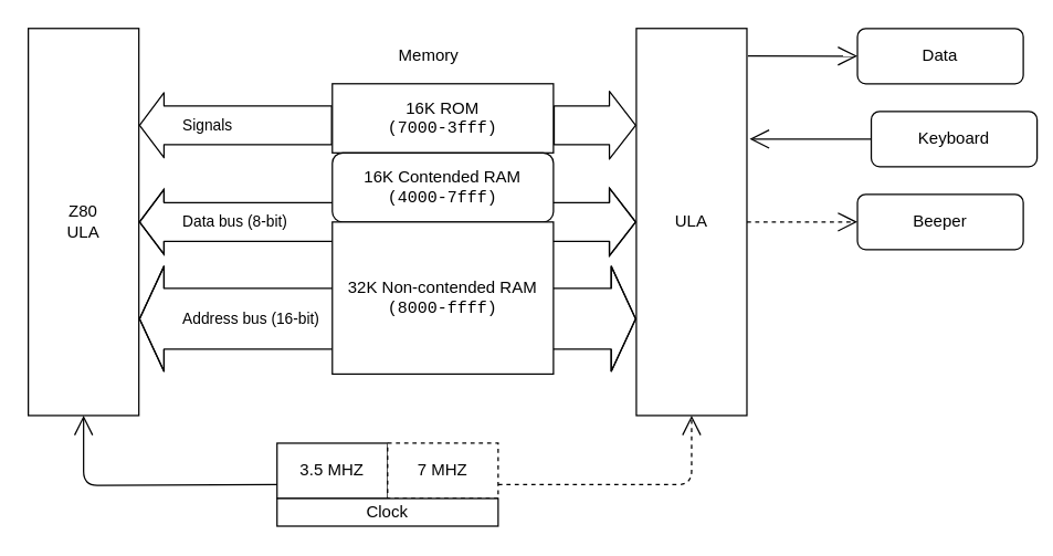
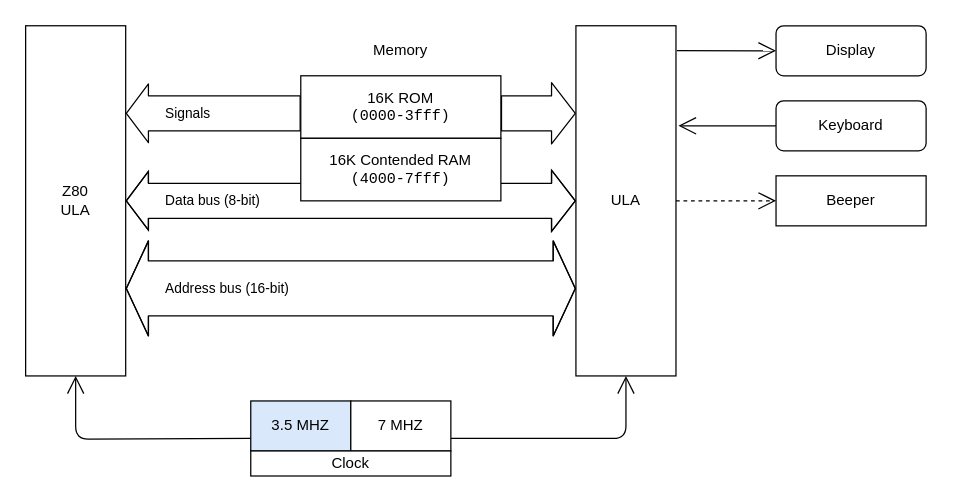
  <mxCell id="0" />
  <mxCell id="1" parent="0" />
  <mxCell id="2" value="Z80&lt;br&gt;ULA" style="rounded=0;whiteSpace=wrap;html=1;" vertex="1" parent="1"><mxGeometry x="20" y="20" width="80" height="280" as="geometry" /></mxCell>
  <mxCell id="3" value="ULA" style="rounded=0;whiteSpace=wrap;html=1;" vertex="1" parent="1"><mxGeometry x="460" y="20" width="80" height="280" as="geometry" /></mxCell>
  <mxCell id="4" value="Data bus (8-bit)" style="shape=flexArrow;endArrow=classic;startArrow=classic;html=1;entryX=0;entryY=0.5;entryDx=0;entryDy=0;startWidth=18;startSize=5.56;width=28;align=left;" edge="1" parent="1" target="3"><mxGeometry x="-0.833" width="100" height="100" relative="1" as="geometry"><mxPoint x="100" y="160" as="sourcePoint" /><mxPoint x="290" y="380" as="targetPoint" /><Array as="points"><mxPoint x="230" y="160" /></Array><mxPoint as="offset" /></mxGeometry></mxCell>
  <mxCell id="5" value="Address bus (16-bit)" style="shape=flexArrow;endArrow=classic;startArrow=classic;html=1;entryX=0;entryY=0.75;entryDx=0;entryDy=0;exitX=1;exitY=0.75;exitDx=0;exitDy=0;startWidth=31;startSize=5.56;width=44;endWidth=31;endSize=5.56;align=left;" edge="1" parent="1" source="2" target="3"><mxGeometry x="-0.833" width="100" height="100" relative="1" as="geometry"><mxPoint x="130" y="400" as="sourcePoint" /><mxPoint x="330" y="400" as="targetPoint" /><Array as="points"><mxPoint x="170" y="230" /></Array><mxPoint as="offset" /></mxGeometry></mxCell>
  <mxCell id="6" value="Signals" style="shape=flexArrow;endArrow=classic;startArrow=none;html=1;entryX=0;entryY=0.25;entryDx=0;entryDy=0;startWidth=18;startSize=5.56;width=28;align=left;strokeWidth=1;" edge="1" parent="1" target="3"><mxGeometry x="-1" y="-270" width="100" height="100" relative="1" as="geometry"><mxPoint x="400" y="90" as="sourcePoint" /><mxPoint x="310" y="170" as="targetPoint" /><Array as="points" /><mxPoint x="-270" y="-270" as="offset" /></mxGeometry></mxCell>
- <mxCell id="7" value="3.5 MHZ" style="rounded=0;whiteSpace=wrap;html=1;" vertex="1" parent="1"><mxGeometry x="200" y="320" width="80" height="40" as="geometry" /></mxCell>
- <mxCell id="8" style="edgeStyle=orthogonalEdgeStyle;html=1;exitX=1;exitY=0.75;exitDx=0;exitDy=0;entryX=0.5;entryY=1;entryDx=0;entryDy=0;endArrow=open;endFill=0;endSize=12;strokeWidth=1;dashed=1;" edge="1" parent="1" source="9" target="3"><mxGeometry relative="1" as="geometry" /></mxCell>
- <mxCell id="9" value="7 MHZ" style="rounded=0;whiteSpace=wrap;html=1;dashed=1;" vertex="1" parent="1"><mxGeometry x="280" y="320" width="80" height="40" as="geometry" /></mxCell>
+ <mxCell id="7" value="3.5 MHZ" style="rounded=0;whiteSpace=wrap;html=1;fillColor=#dae8fc;" vertex="1" parent="1"><mxGeometry x="200" y="320" width="80" height="40" as="geometry" /></mxCell>
+ <mxCell id="8" style="edgeStyle=orthogonalEdgeStyle;html=1;exitX=1;exitY=0.75;exitDx=0;exitDy=0;entryX=0.5;entryY=1;entryDx=0;entryDy=0;endArrow=open;endFill=0;endSize=12;strokeWidth=1;" edge="1" parent="1" source="9" target="3"><mxGeometry relative="1" as="geometry" /></mxCell>
+ <mxCell id="9" value="7 MHZ" style="rounded=0;whiteSpace=wrap;html=1;" vertex="1" parent="1"><mxGeometry x="280" y="320" width="80" height="40" as="geometry" /></mxCell>
  <mxCell id="10" style="edgeStyle=orthogonalEdgeStyle;html=1;entryX=0.5;entryY=1;entryDx=0;entryDy=0;endArrow=open;endFill=0;strokeWidth=1;endSize=12;" edge="1" parent="1" target="2"><mxGeometry relative="1" as="geometry"><mxPoint x="200" y="350" as="sourcePoint" /></mxGeometry></mxCell>
  <mxCell id="11" value="Clock" style="rounded=0;whiteSpace=wrap;html=1;" vertex="1" parent="1"><mxGeometry x="200" y="360" width="160" height="20" as="geometry" /></mxCell>
  <mxCell id="12" value="" style="shape=flexArrow;endArrow=none;startArrow=classic;html=1;startWidth=18;startSize=5.56;width=28;align=left;strokeWidth=1;" edge="1" parent="1"><mxGeometry x="-0.778" width="100" height="100" relative="1" as="geometry"><mxPoint x="100" y="90" as="sourcePoint" /><mxPoint x="240" y="90" as="targetPoint" /><Array as="points" /><mxPoint as="offset" /></mxGeometry></mxCell>
- <mxCell id="13" value="Memory" style="text;html=1;strokeColor=none;fillColor=none;align=center;verticalAlign=middle;whiteSpace=wrap;rounded=0;" vertex="1" parent="1"><mxGeometry x="230" y="30" width="160" height="20" as="geometry" /></mxCell>
- <mxCell id="14" value="16K ROM&lt;br&gt;&lt;font face=&quot;Courier New&quot;&gt;(7000-3fff)&lt;/font&gt;" style="rounded=0;whiteSpace=wrap;html=1;" vertex="1" parent="1"><mxGeometry x="240" y="60" width="160" height="50" as="geometry" /></mxCell>
- <mxCell id="15" value="16K Contended RAM&lt;br&gt;&lt;font face=&quot;Courier New&quot;&gt;(4000-7fff)&lt;/font&gt;" style="whiteSpace=wrap;html=1;rounded=1;" vertex="1" parent="1"><mxGeometry x="240" y="110" width="160" height="50" as="geometry" /></mxCell>
- <mxCell id="16" value="32K Non-contended RAM&lt;br&gt;&lt;font face=&quot;Courier New&quot;&gt;(8000-ffff)&lt;/font&gt;" style="rounded=0;whiteSpace=wrap;html=1;" vertex="1" parent="1"><mxGeometry x="240" y="160" width="160" height="110" as="geometry" /></mxCell>
- <mxCell id="17" value="Data" style="rounded=1;whiteSpace=wrap;html=1;" vertex="1" parent="1"><mxGeometry x="620" y="20" width="120" height="40" as="geometry" /></mxCell>
+ <mxCell id="13" value="Memory" style="text;html=1;strokeColor=none;fillColor=none;align=center;verticalAlign=middle;whiteSpace=wrap;rounded=0;" vertex="1" parent="1"><mxGeometry x="240" y="30" width="160" height="20" as="geometry" /></mxCell>
+ <mxCell id="14" value="16K ROM&lt;br&gt;&lt;font face=&quot;Courier New&quot;&gt;(0000-3fff)&lt;/font&gt;" style="rounded=0;whiteSpace=wrap;html=1;" vertex="1" parent="1"><mxGeometry x="240" y="60" width="160" height="50" as="geometry" /></mxCell>
+ <mxCell id="15" value="16K Contended RAM&lt;br&gt;&lt;font face=&quot;Courier New&quot;&gt;(4000-7fff)&lt;/font&gt;" style="rounded=0;whiteSpace=wrap;html=1;" vertex="1" parent="1"><mxGeometry x="240" y="110" width="160" height="50" as="geometry" /></mxCell>
+ <mxCell id="17" value="Display" style="rounded=1;whiteSpace=wrap;html=1;" vertex="1" parent="1"><mxGeometry x="620" y="20" width="120" height="40" as="geometry" /></mxCell>
  <mxCell id="18" value="" style="endArrow=open;html=1;align=left;endFill=0;endSize=12;strokeWidth=1;entryX=0;entryY=0.5;entryDx=0;entryDy=0;exitX=1.009;exitY=0.071;exitDx=0;exitDy=0;exitPerimeter=0;" edge="1" parent="1" source="3" target="17"><mxGeometry width="50" height="50" relative="1" as="geometry"><mxPoint x="560" y="30" as="sourcePoint" /><mxPoint x="620" y="50" as="targetPoint" /></mxGeometry></mxCell>
- <mxCell id="19" value="Keyboard" style="rounded=1;whiteSpace=wrap;html=1;" vertex="1" parent="1"><mxGeometry x="630" y="80" width="120" height="40" as="geometry" /></mxCell>
+ <mxCell id="19" value="Keyboard" style="rounded=1;whiteSpace=wrap;html=1;" vertex="1" parent="1"><mxGeometry x="620" y="80" width="120" height="40" as="geometry" /></mxCell>
  <mxCell id="20" value="" style="endArrow=open;html=1;align=left;endFill=0;endSize=12;strokeWidth=1;exitX=0;exitY=0.5;exitDx=0;exitDy=0;" edge="1" parent="1" source="19"><mxGeometry width="50" height="50" relative="1" as="geometry"><mxPoint x="620" y="180" as="sourcePoint" /><mxPoint x="542" y="100" as="targetPoint" /><Array as="points" /></mxGeometry></mxCell>
- <mxCell id="21" value="Beeper" style="rounded=1;whiteSpace=wrap;html=1;" vertex="1" parent="1"><mxGeometry x="620" y="140" width="120" height="40" as="geometry" /></mxCell>
+ <mxCell id="21" value="Beeper" style="whiteSpace=wrap;html=1;rounded=0;" vertex="1" parent="1"><mxGeometry x="620" y="140" width="120" height="40" as="geometry" /></mxCell>
  <mxCell id="22" value="" style="endArrow=open;html=1;align=left;endFill=0;endSize=12;strokeWidth=1;entryX=0;entryY=0.5;entryDx=0;entryDy=0;exitX=1;exitY=0.5;exitDx=0;exitDy=0;dashed=1;" edge="1" parent="1" source="3" target="21"><mxGeometry width="50" height="50" relative="1" as="geometry"><mxPoint x="550.72" y="49.88" as="sourcePoint" /><mxPoint x="630" y="50" as="targetPoint" /></mxGeometry></mxCell>
